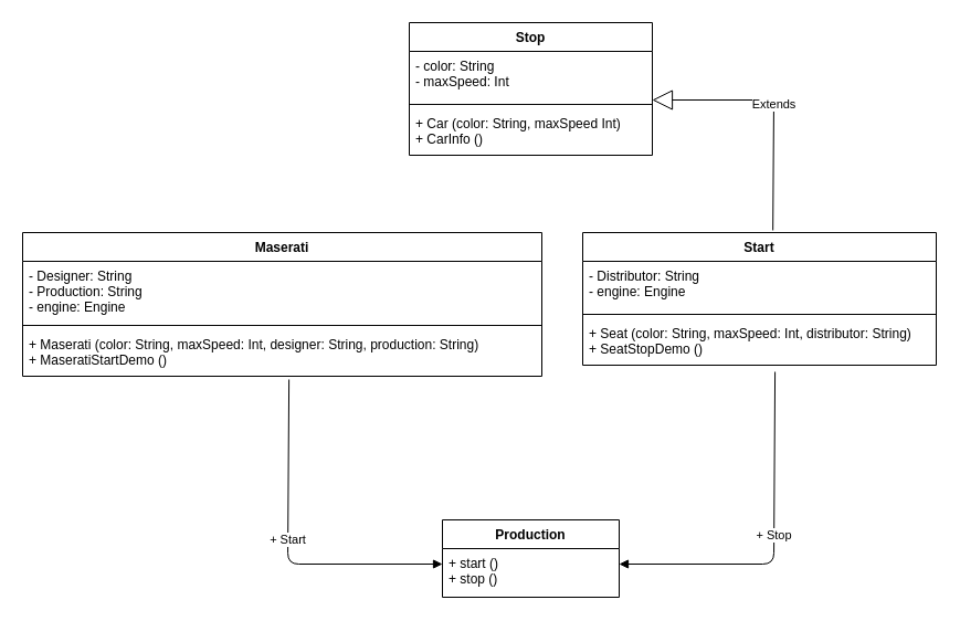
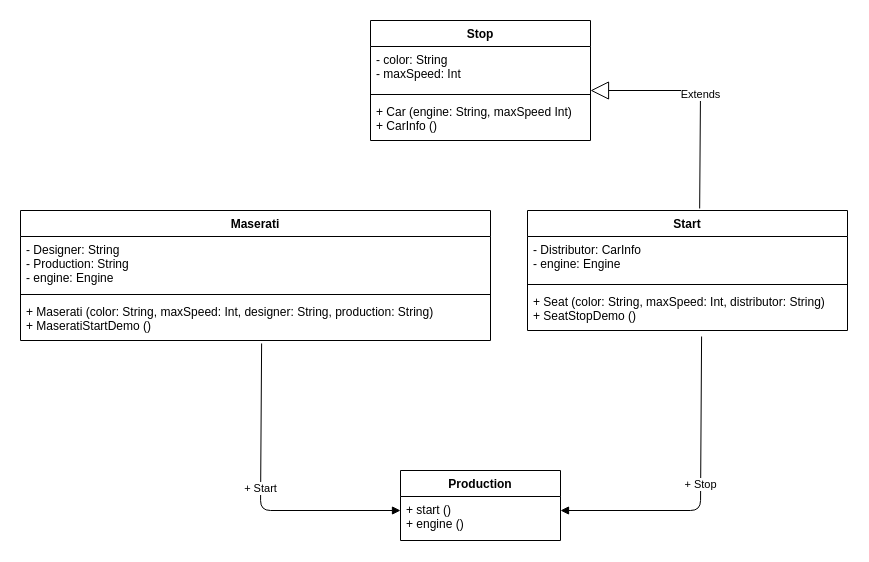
  <mxCell id="0" />
  <mxCell id="1" parent="0" />
  <mxCell id="2" value="Stop" style="swimlane;fontStyle=1;align=center;verticalAlign=top;childLayout=stackLayout;horizontal=1;startSize=26;horizontalStack=0;resizeParent=1;resizeParentMax=0;resizeLast=0;collapsible=1;marginBottom=0;" parent="1" vertex="1"><mxGeometry x="370" y="20" width="220" height="120" as="geometry" /></mxCell>
  <mxCell id="3" value="- color: String&#10;- maxSpeed: Int" style="text;strokeColor=none;fillColor=none;align=left;verticalAlign=top;spacingLeft=4;spacingRight=4;overflow=hidden;rotatable=0;points=[[0,0.5],[1,0.5]];portConstraint=eastwest;" parent="2" vertex="1"><mxGeometry y="26" width="220" height="44" as="geometry" /></mxCell>
  <mxCell id="4" value="" style="line;strokeWidth=1;fillColor=none;align=left;verticalAlign=middle;spacingTop=-1;spacingLeft=3;spacingRight=3;rotatable=0;labelPosition=right;points=[];portConstraint=eastwest;" parent="2" vertex="1"><mxGeometry y="70" width="220" height="8" as="geometry" /></mxCell>
- <mxCell id="5" value="+ Car (color: String, maxSpeed Int)&#10;+ CarInfo ()" style="text;strokeColor=none;fillColor=none;align=left;verticalAlign=top;spacingLeft=4;spacingRight=4;overflow=hidden;rotatable=0;points=[[0,0.5],[1,0.5]];portConstraint=eastwest;" parent="2" vertex="1"><mxGeometry y="78" width="220" height="42" as="geometry" /></mxCell>
+ <mxCell id="5" value="+ Car (engine: String, maxSpeed Int)&#10;+ CarInfo ()" style="text;strokeColor=none;fillColor=none;align=left;verticalAlign=top;spacingLeft=4;spacingRight=4;overflow=hidden;rotatable=0;points=[[0,0.5],[1,0.5]];portConstraint=eastwest;" parent="2" vertex="1"><mxGeometry y="78" width="220" height="42" as="geometry" /></mxCell>
  <mxCell id="6" value="Production" style="swimlane;fontStyle=1;align=center;verticalAlign=top;childLayout=stackLayout;horizontal=1;startSize=26;horizontalStack=0;resizeParent=1;resizeParentMax=0;resizeLast=0;collapsible=1;marginBottom=0;" parent="1" vertex="1"><mxGeometry x="400" y="470" width="160" height="70" as="geometry" /></mxCell>
- <mxCell id="7" value="+ start ()&#10;+ stop ()" style="text;strokeColor=none;fillColor=none;align=left;verticalAlign=top;spacingLeft=4;spacingRight=4;overflow=hidden;rotatable=0;points=[[0,0.5],[1,0.5]];portConstraint=eastwest;" parent="6" vertex="1"><mxGeometry y="26" width="160" height="44" as="geometry" /></mxCell>
+ <mxCell id="7" value="+ start ()&#10;+ engine ()" style="text;strokeColor=none;fillColor=none;align=left;verticalAlign=top;spacingLeft=4;spacingRight=4;overflow=hidden;rotatable=0;points=[[0,0.5],[1,0.5]];portConstraint=eastwest;" parent="6" vertex="1"><mxGeometry y="26" width="160" height="44" as="geometry" /></mxCell>
  <mxCell id="8" value="Maserati" style="swimlane;fontStyle=1;align=center;verticalAlign=top;childLayout=stackLayout;horizontal=1;startSize=26;horizontalStack=0;resizeParent=1;resizeParentMax=0;resizeLast=0;collapsible=1;marginBottom=0;" parent="1" vertex="1"><mxGeometry y="210" width="470" height="130" as="geometry" x="20" /></mxCell>
  <mxCell id="9" value="- Designer: String&#10;- Production: String&#10;- engine: Engine" style="text;strokeColor=none;fillColor=none;align=left;verticalAlign=top;spacingLeft=4;spacingRight=4;overflow=hidden;rotatable=0;points=[[0,0.5],[1,0.5]];portConstraint=eastwest;" parent="8" vertex="1"><mxGeometry y="26" width="470" height="54" as="geometry" /></mxCell>
  <mxCell id="10" value="" style="line;strokeWidth=1;fillColor=none;align=left;verticalAlign=middle;spacingTop=-1;spacingLeft=3;spacingRight=3;rotatable=0;labelPosition=right;points=[];portConstraint=eastwest;" parent="8" vertex="1"><mxGeometry y="80" width="470" height="8" as="geometry" /></mxCell>
  <mxCell id="11" value="+ Maserati (color: String, maxSpeed: Int, designer: String, production: String)&#10;+ MaseratiStartDemo ()" style="text;strokeColor=none;fillColor=none;align=left;verticalAlign=top;spacingLeft=4;spacingRight=4;overflow=hidden;rotatable=0;points=[[0,0.5],[1,0.5]];portConstraint=eastwest;" parent="8" vertex="1"><mxGeometry y="88" width="470" height="42" as="geometry" /></mxCell>
  <mxCell id="12" value="Start" style="swimlane;fontStyle=1;align=center;verticalAlign=top;childLayout=stackLayout;horizontal=1;startSize=26;horizontalStack=0;resizeParent=1;resizeParentMax=0;resizeLast=0;collapsible=1;marginBottom=0;" parent="1" vertex="1"><mxGeometry x="527" y="210" width="320" height="120" as="geometry" /></mxCell>
- <mxCell id="13" value="- Distributor: String&#10;- engine: Engine" style="text;strokeColor=none;fillColor=none;align=left;verticalAlign=top;spacingLeft=4;spacingRight=4;overflow=hidden;rotatable=0;points=[[0,0.5],[1,0.5]];portConstraint=eastwest;" parent="12" vertex="1"><mxGeometry y="26" width="320" height="44" as="geometry" /></mxCell>
+ <mxCell id="13" value="- Distributor: CarInfo&#10;- engine: Engine" style="text;strokeColor=none;fillColor=none;align=left;verticalAlign=top;spacingLeft=4;spacingRight=4;overflow=hidden;rotatable=0;points=[[0,0.5],[1,0.5]];portConstraint=eastwest;" parent="12" vertex="1"><mxGeometry y="26" width="320" height="44" as="geometry" /></mxCell>
  <mxCell id="14" value="" style="line;strokeWidth=1;fillColor=none;align=left;verticalAlign=middle;spacingTop=-1;spacingLeft=3;spacingRight=3;rotatable=0;labelPosition=right;points=[];portConstraint=eastwest;" parent="12" vertex="1"><mxGeometry y="70" width="320" height="8" as="geometry" /></mxCell>
  <mxCell id="15" value="+ Seat (color: String, maxSpeed: Int, distributor: String)&#10;+ SeatStopDemo ()" style="text;strokeColor=none;fillColor=none;align=left;verticalAlign=top;spacingLeft=4;spacingRight=4;overflow=hidden;rotatable=0;points=[[0,0.5],[1,0.5]];portConstraint=eastwest;" parent="12" vertex="1"><mxGeometry y="78" width="320" height="42" as="geometry" /></mxCell>
  <mxCell id="16" value="Extends" style="endArrow=block;endSize=16;endFill=0;html=1;exitX=0.538;exitY=-0.017;exitDx=0;exitDy=0;exitPerimeter=0;" parent="1" source="12" edge="1"><mxGeometry width="160" relative="1" as="geometry"><mxPoint x="700" y="200" as="sourcePoint" /><mxPoint x="590" y="90" as="targetPoint" /><Array as="points"><mxPoint x="700" y="90" /></Array></mxGeometry></mxCell>
  <mxCell id="17" value="+ Start" style="html=1;verticalAlign=bottom;endArrow=block;exitX=0.513;exitY=1.071;exitDx=0;exitDy=0;exitPerimeter=0;" parent="1" source="11" edge="1"><mxGeometry width="80" relative="1" as="geometry"><mxPoint x="520" y="290" as="sourcePoint" /><mxPoint x="400" y="510" as="targetPoint" /><Array as="points"><mxPoint x="260" y="510" /></Array></mxGeometry></mxCell>
  <mxCell id="18" value="+ Stop" style="html=1;verticalAlign=bottom;endArrow=block;exitX=0.544;exitY=1.143;exitDx=0;exitDy=0;exitPerimeter=0;" parent="1" source="15" edge="1"><mxGeometry width="80" relative="1" as="geometry"><mxPoint x="530" y="340" as="sourcePoint" /><mxPoint x="560" y="510" as="targetPoint" /><Array as="points"><mxPoint x="700" y="510" /></Array></mxGeometry></mxCell>
